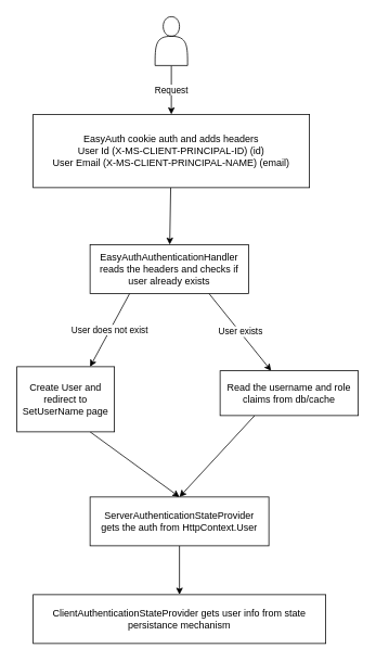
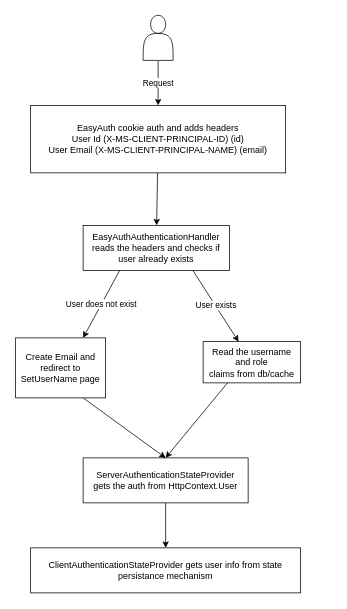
  <mxCell id="0" />
  <mxCell id="1" parent="0" />
  <mxCell id="2" value="" style="edgeStyle=none;html=1;" parent="1" source="3" target="8" edge="1"><mxGeometry relative="1" as="geometry" /></mxCell>
  <mxCell id="3" value="EasyAuth cookie auth and adds headers&lt;br&gt;User Id (X-MS-CLIENT-PRINCIPAL-ID) (id)&lt;br&gt;User Email (X-MS-CLIENT-PRINCIPAL-NAME) (email)" style="rounded=0;whiteSpace=wrap;html=1;" parent="1" vertex="1"><mxGeometry x="40" y="140" width="340" height="90" as="geometry" /></mxCell>
  <mxCell id="4" value="Request" style="edgeStyle=none;html=1;" parent="1" source="5" target="3" edge="1"><mxGeometry relative="1" as="geometry" /></mxCell>
  <mxCell id="5" value="" style="shape=actor;whiteSpace=wrap;html=1;" parent="1" vertex="1"><mxGeometry x="190" y="20" width="40" height="60" as="geometry" /></mxCell>
  <mxCell id="6" value="User does not exist" style="edgeStyle=none;html=1;exitX=0.25;exitY=1;exitDx=0;exitDy=0;entryX=0.75;entryY=0;entryDx=0;entryDy=0;" parent="1" source="8" target="13" edge="1"><mxGeometry relative="1" as="geometry" /></mxCell>
  <mxCell id="7" value="User exists" style="edgeStyle=none;html=1;exitX=0.75;exitY=1;exitDx=0;exitDy=0;" parent="1" source="8" target="15" edge="1"><mxGeometry relative="1" as="geometry" /></mxCell>
  <mxCell id="8" value="EasyAuthAuthenticationHandler&lt;br&gt;reads the headers and checks if user already exists" style="whiteSpace=wrap;html=1;rounded=0;" parent="1" vertex="1"><mxGeometry x="110" y="300" width="195" height="60" as="geometry" /></mxCell>
  <mxCell id="9" value="" style="edgeStyle=none;html=1;" parent="1" source="10" target="11" edge="1"><mxGeometry relative="1" as="geometry" /></mxCell>
  <mxCell id="10" value="ServerAuthenticationStateProvider&lt;br&gt;gets the auth from HttpContext.User" style="whiteSpace=wrap;html=1;rounded=0;" parent="1" vertex="1"><mxGeometry x="110" y="610" width="220" height="60" as="geometry" /></mxCell>
  <mxCell id="11" value="ClientAuthenticationStateProvider gets user info from state persistance mechanism" style="whiteSpace=wrap;html=1;rounded=0;" parent="1" vertex="1"><mxGeometry x="40" y="730" width="360" height="60" as="geometry" /></mxCell>
  <mxCell id="12" style="edgeStyle=none;html=1;exitX=0.75;exitY=1;exitDx=0;exitDy=0;entryX=0.5;entryY=0;entryDx=0;entryDy=0;" parent="1" source="13" target="10" edge="1"><mxGeometry relative="1" as="geometry" /></mxCell>
- <mxCell id="13" value="Create User and redirect to SetUserName page" style="whiteSpace=wrap;html=1;rounded=0;" parent="1" vertex="1"><mxGeometry x="20" y="450" width="120" height="80" as="geometry" /></mxCell>
+ <mxCell id="13" value="Create Email and redirect to SetUserName page" style="whiteSpace=wrap;html=1;rounded=0;" parent="1" vertex="1"><mxGeometry x="20" y="450" width="120" height="80" as="geometry" /></mxCell>
  <mxCell id="14" style="edgeStyle=none;html=1;exitX=0.25;exitY=1;exitDx=0;exitDy=0;entryX=0.5;entryY=0;entryDx=0;entryDy=0;" parent="1" source="15" target="10" edge="1"><mxGeometry relative="1" as="geometry" /></mxCell>
- <mxCell id="15" value="Read the&amp;nbsp;username and role&lt;br&gt;claims from db/cache" style="whiteSpace=wrap;html=1;rounded=0;" parent="1" vertex="1"><mxGeometry x="270" y="455" width="170" height="55" as="geometry" /></mxCell>
+ <mxCell id="15" value="Read the&amp;nbsp;username and role&lt;br&gt;claims from db/cache" style="whiteSpace=wrap;html=1;rounded=0;" parent="1" vertex="1"><mxGeometry x="270" y="455" width="130" height="55" as="geometry" /></mxCell>
